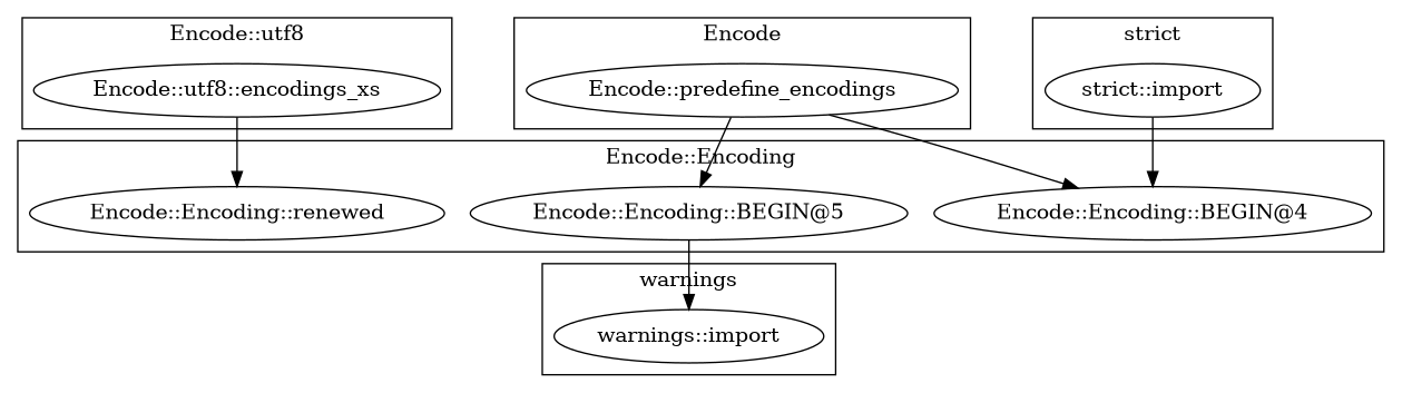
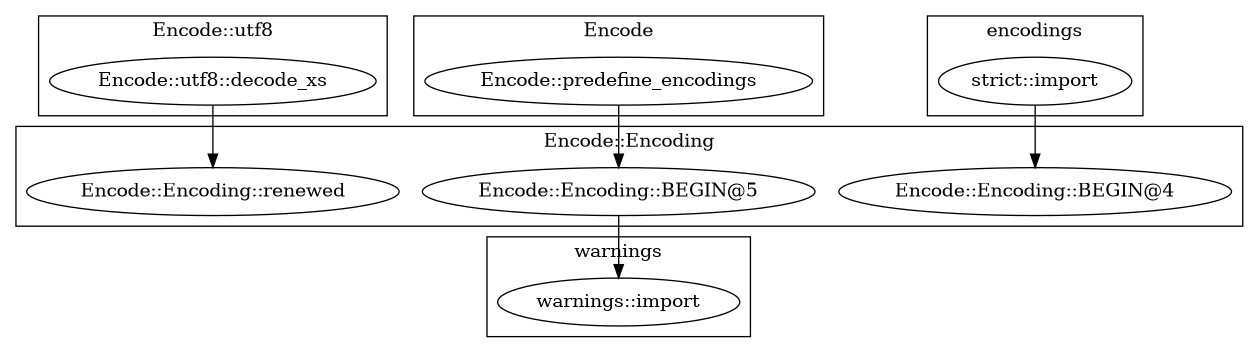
  digraph {
    "warnings::import"
    "Encode::Encoding::BEGIN@4"
    "Encode::Encoding::BEGIN@5"
    "Encode::Encoding::renewed"
-   "Encode::utf8::decode_xs" [label="Encode::utf8::encodings_xs"]
+   "Encode::utf8::decode_xs"
    "Encode::predefine_encodings"
    "strict::import"
    subgraph cluster_1 {
      label=warnings
      "warnings::import"
    }
    subgraph cluster_2 {
      label="Encode::Encoding"
      "Encode::Encoding::BEGIN@4"
      "Encode::Encoding::BEGIN@5"
      "Encode::Encoding::renewed"
    }
    subgraph cluster_3 {
      label="Encode::utf8"
      "Encode::utf8::decode_xs"
    }
    subgraph cluster_4 {
      label=Encode
      "Encode::predefine_encodings"
    }
    subgraph cluster_5 {
-     label="strict"
+     label=encodings
      "strict::import"
    }
    "Encode::Encoding::BEGIN@5" -> "warnings::import"
    "Encode::utf8::decode_xs" -> "Encode::Encoding::renewed"
-   "Encode::predefine_encodings" -> "Encode::Encoding::BEGIN@4"
    "Encode::predefine_encodings" -> "Encode::Encoding::BEGIN@5"
    "strict::import" -> "Encode::Encoding::BEGIN@4"
  }
